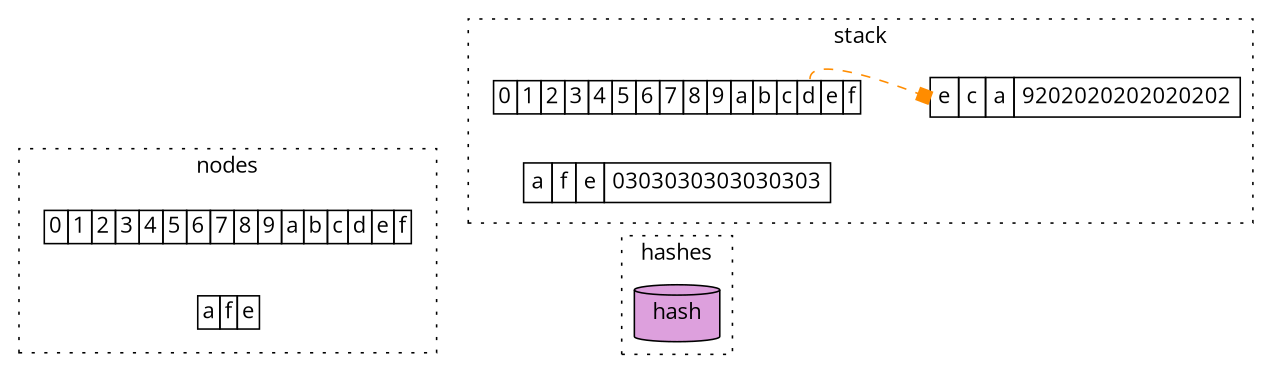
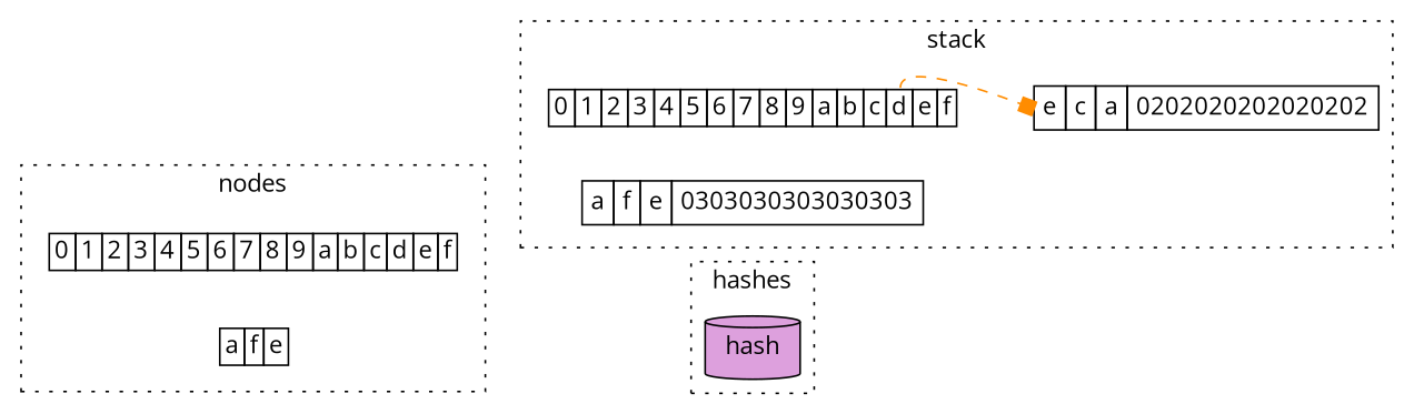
  digraph {
    rankdir=LR
    fontname="Open Sans"
    node [shape=none fontname="Open Sans"]
    edge [style=invis fontname="Open Sans"]
    n1 [label=<<table border="0" cellborder="1" cellspacing="0"><tr><td port="0">0</td><td port="1">1</td><td port="2">2</td><td port="3">3</td><td port="4">4</td><td port="5">5</td><td port="6">6</td><td port="7">7</td><td port="8">8</td><td port="9">9</td><td port="10">a</td><td port="11">b</td><td port="12">c</td><td port="13">d</td><td port="14">e</td><td port="15">f</td></tr></table>>]
-   n2 [label=<<table border="0" cellborder="1" cellspacing="0" cellpadding="4"><tr><td port="0">e</td><td port="1">c</td><td port="2">a</td><td>9202020202020202</td></tr></table>> margin=0]
+   n2 [label=<<table border="0" cellborder="1" cellspacing="0" cellpadding="4"><tr><td port="0">e</td><td port="1">c</td><td port="2">a</td><td>0202020202020202</td></tr></table>> margin=0]
    n3 [label=<<table border="0" cellborder="1" cellspacing="0" cellpadding="4"><tr><td port="0">a</td><td port="1">f</td><td port="2">e</td><td>0303030303030303</td></tr></table>> margin=0]
    n4 [label=<<table border="0" cellborder="1" cellspacing="0"><tr><td port="0">0</td><td port="1">1</td><td port="2">2</td><td port="3">3</td><td port="4">4</td><td port="5">5</td><td port="6">6</td><td port="7">7</td><td port="8">8</td><td port="9">9</td><td port="10">a</td><td port="11">b</td><td port="12">c</td><td port="13">d</td><td port="14">e</td><td port="15">f</td></tr></table>>]
    n5 [label=<<table border="0" cellspacing="0" cellborder="1"><tr><td port="0">a</td><td port="1">f</td><td port="2">e</td></tr></table>>]
    hash [shape=cylinder style=filled fillcolor=plum]
    subgraph cluster_1 {
      label=stack
      style=dotted
      n1
      n2
      n3
    }
    subgraph cluster_2 {
      label=nodes
      style=dotted
      n4
      n5
    }
    subgraph cluster_3 {
      label=hashes
      style=dotted
      hash
    }
    n1 -> n2 [headport=0 tailport=13 color=darkorange style=dashed arrowhead=box]
    n4 -> n3
    n4 -> hash
  }
